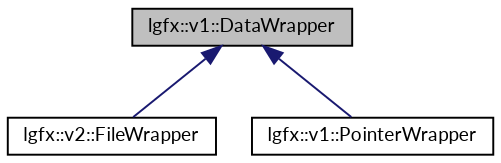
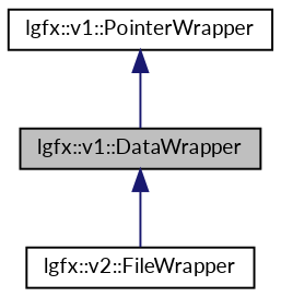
  digraph {
    fontname=Lato
    node [color=black fillcolor=white fontname=Lato fontsize=10 shape=record style=filled]
    edge [color=midnightblue dir=back fontname=Lato fontsize=10 labelfontname=Helvetica labelfontsize=10 style=solid]
    n1 [fillcolor=grey75 fontcolor=black height=0.2 label="lgfx::v1::DataWrapper" width=0.4]
    n2 [height=0.2 label="lgfx::v2::FileWrapper" width=0.4]
    n3 [height=0.2 label="lgfx::v1::PointerWrapper" width=0.4]
    n1 -> n2
-   n1 -> n3
+   n3 -> n1
  }
